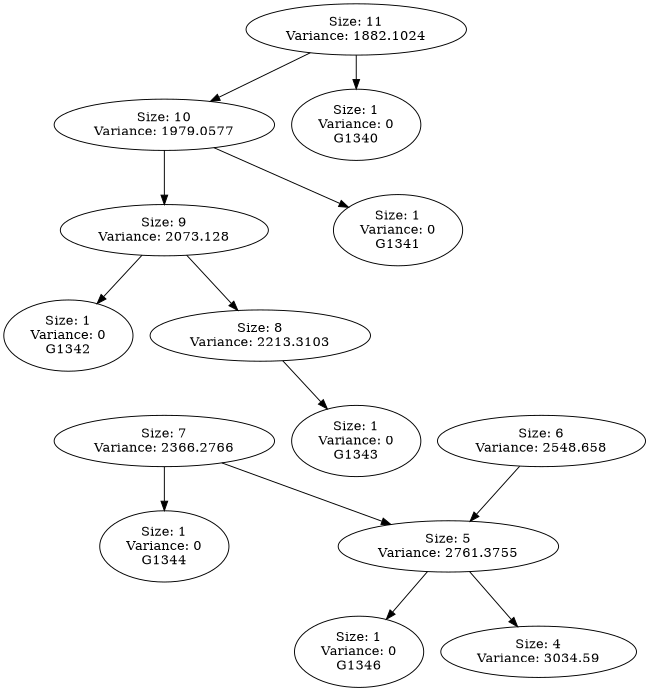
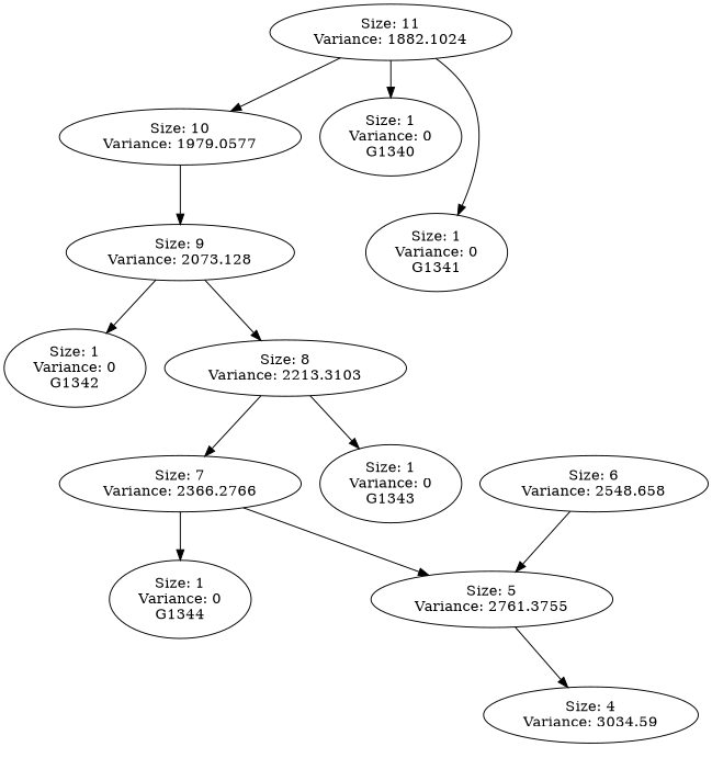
  digraph {
    L=6
    "Size: 11\nVariance: 1882.1024"
    "Size: 10\nVariance: 1979.0577"
    "Size: 1\nVariance: 0\nG1340"
    "Size: 9\nVariance: 2073.128"
    "Size: 1\nVariance: 0\nG1341"
    "Size: 1\nVariance: 0\nG1342"
    "Size: 8\nVariance: 2213.3103"
    "Size: 7\nVariance: 2366.2766"
    "Size: 1\nVariance: 0\nG1343"
    "Size: 1\nVariance: 0\nG1344"
    "Size: 5\nVariance: 2761.3755"
    "Size: 6\nVariance: 2548.658"
-   "Size: 1\nVariance: 0\nG1346"
    "Size: 4\nVariance: 3034.59"
    "Size: 11\nVariance: 1882.1024" -> "Size: 10\nVariance: 1979.0577"
    "Size: 11\nVariance: 1882.1024" -> "Size: 1\nVariance: 0\nG1340"
    "Size: 10\nVariance: 1979.0577" -> "Size: 9\nVariance: 2073.128"
-   "Size: 10\nVariance: 1979.0577" -> "Size: 1\nVariance: 0\nG1341"
+   "Size: 11\nVariance: 1882.1024" -> "Size: 1\nVariance: 0\nG1341"
    "Size: 9\nVariance: 2073.128" -> "Size: 1\nVariance: 0\nG1342"
    "Size: 9\nVariance: 2073.128" -> "Size: 8\nVariance: 2213.3103"
+   "Size: 8\nVariance: 2213.3103" -> "Size: 7\nVariance: 2366.2766"
    "Size: 8\nVariance: 2213.3103" -> "Size: 1\nVariance: 0\nG1343"
    "Size: 7\nVariance: 2366.2766" -> "Size: 1\nVariance: 0\nG1344"
    "Size: 7\nVariance: 2366.2766" -> "Size: 5\nVariance: 2761.3755"
-   "Size: 5\nVariance: 2761.3755" -> "Size: 1\nVariance: 0\nG1346"
    "Size: 5\nVariance: 2761.3755" -> "Size: 4\nVariance: 3034.59"
    "Size: 6\nVariance: 2548.658" -> "Size: 5\nVariance: 2761.3755"
  }
